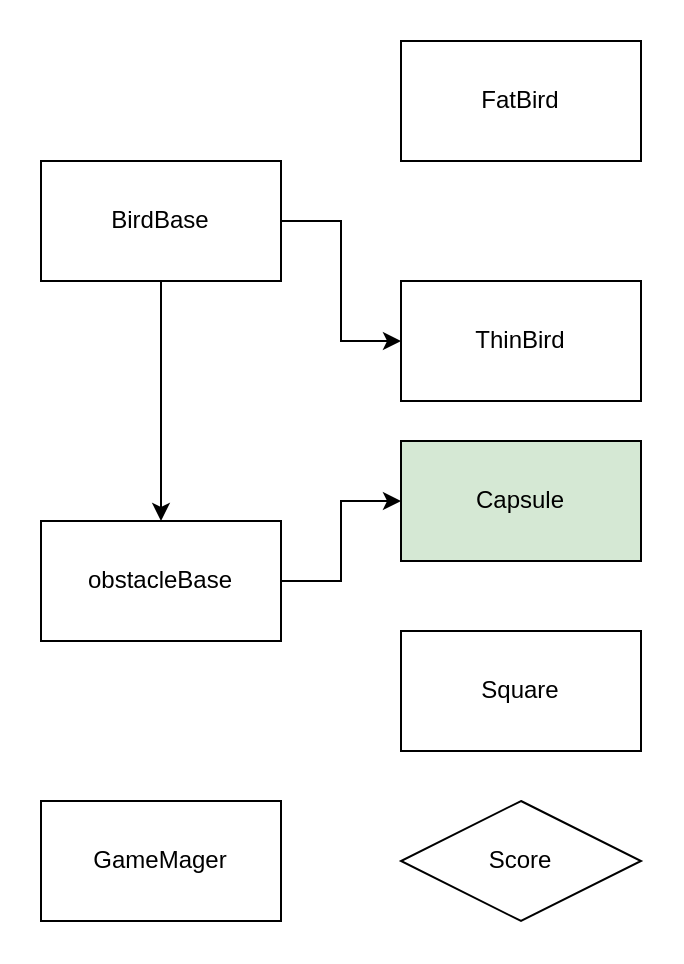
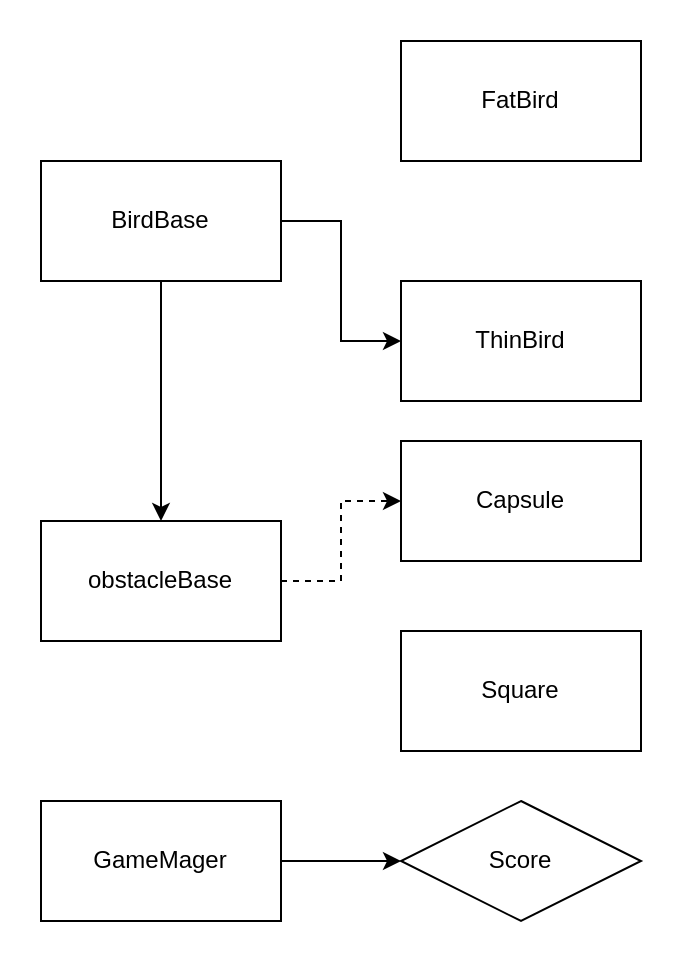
  <mxCell id="0" />
  <mxCell id="1" parent="0" />
  <mxCell id="2" value="" style="edgeStyle=orthogonalEdgeStyle;rounded=0;orthogonalLoop=1;jettySize=auto;html=1;" edge="1" parent="1" source="4" target="7"><mxGeometry relative="1" as="geometry" /></mxCell>
  <mxCell id="3" style="edgeStyle=orthogonalEdgeStyle;rounded=0;orthogonalLoop=1;jettySize=auto;html=1;" edge="1" parent="1" source="4" target="9"><mxGeometry relative="1" as="geometry" /></mxCell>
  <mxCell id="4" value="BirdBase" style="rounded=0;whiteSpace=wrap;html=1;" vertex="1" parent="1"><mxGeometry x="20" y="80" width="120" height="60" as="geometry" /></mxCell>
  <mxCell id="5" value="FatBird" style="rounded=0;whiteSpace=wrap;html=1;" vertex="1" parent="1"><mxGeometry x="200" y="20" width="120" height="60" as="geometry" /></mxCell>
- <mxCell id="6" value="" style="edgeStyle=orthogonalEdgeStyle;rounded=0;orthogonalLoop=1;jettySize=auto;html=1;" edge="1" parent="1" source="7" target="8"><mxGeometry relative="1" as="geometry" /></mxCell>
+ <mxCell id="6" value="" style="edgeStyle=orthogonalEdgeStyle;rounded=0;orthogonalLoop=1;jettySize=auto;html=1;dashed=1;" edge="1" parent="1" source="7" target="8"><mxGeometry relative="1" as="geometry" /></mxCell>
  <mxCell id="7" value="obstacleBase" style="rounded=0;whiteSpace=wrap;html=1;" vertex="1" parent="1"><mxGeometry x="20" y="260" width="120" height="60" as="geometry" /></mxCell>
- <mxCell id="8" value="Capsule" style="rounded=0;whiteSpace=wrap;html=1;fillColor=#d5e8d4;" vertex="1" parent="1"><mxGeometry x="200" y="220" width="120" height="60" as="geometry" /></mxCell>
+ <mxCell id="8" value="Capsule" style="rounded=0;whiteSpace=wrap;html=1;" vertex="1" parent="1"><mxGeometry x="200" y="220" width="120" height="60" as="geometry" /></mxCell>
  <mxCell id="9" value="ThinBird" style="rounded=0;whiteSpace=wrap;html=1;" vertex="1" parent="1"><mxGeometry x="200" y="140" width="120" height="60" as="geometry" /></mxCell>
  <mxCell id="10" value="Square" style="rounded=0;whiteSpace=wrap;html=1;" vertex="1" parent="1"><mxGeometry x="200" y="315" width="120" height="60" as="geometry" /></mxCell>
  <mxCell id="11" value="Score" style="rhombus;whiteSpace=wrap;html=1;" vertex="1" parent="1"><mxGeometry x="200" y="400" width="120" height="60" as="geometry" /></mxCell>
+ <mxCell id="12" value="" style="edgeStyle=orthogonalEdgeStyle;rounded=0;orthogonalLoop=1;jettySize=auto;html=1;" edge="1" parent="1" source="13" target="11"><mxGeometry relative="1" as="geometry" /></mxCell>
  <mxCell id="13" value="GameMager" style="rounded=0;whiteSpace=wrap;html=1;" vertex="1" parent="1"><mxGeometry x="20" y="400" width="120" height="60" as="geometry" /></mxCell>
